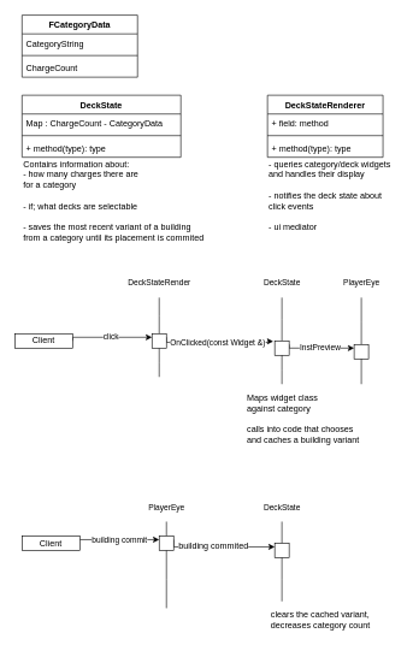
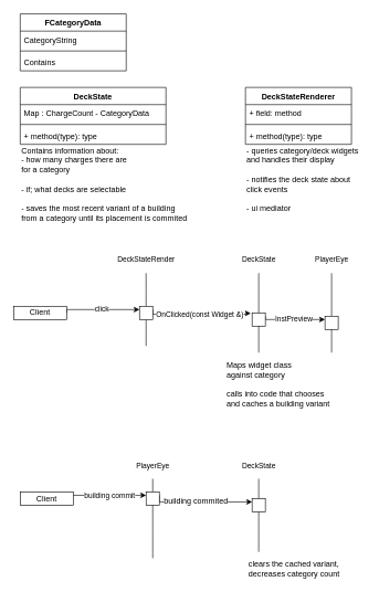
  <mxCell id="0" />
  <mxCell id="1" parent="0" />
  <mxCell id="2" value="DeckStateRenderer" style="swimlane;fontStyle=1;align=center;verticalAlign=top;childLayout=stackLayout;horizontal=1;startSize=26;horizontalStack=0;resizeParent=1;resizeParentMax=0;resizeLast=0;collapsible=1;marginBottom=0;" vertex="1" parent="1"><mxGeometry x="370" y="131.5" width="160" height="86" as="geometry" /></mxCell>
  <mxCell id="3" value="+ field: method" style="text;strokeColor=none;fillColor=none;align=left;verticalAlign=top;spacingLeft=4;spacingRight=4;overflow=hidden;rotatable=0;points=[[0,0.5],[1,0.5]];portConstraint=eastwest;" vertex="1" parent="2"><mxGeometry y="26" width="160" height="26" as="geometry" /></mxCell>
  <mxCell id="4" value="" style="line;strokeWidth=1;fillColor=none;align=left;verticalAlign=middle;spacingTop=-1;spacingLeft=3;spacingRight=3;rotatable=0;labelPosition=right;points=[];portConstraint=eastwest;" vertex="1" parent="2"><mxGeometry y="52" width="160" height="8" as="geometry" /></mxCell>
  <mxCell id="5" value="+ method(type): type" style="text;strokeColor=none;fillColor=none;align=left;verticalAlign=top;spacingLeft=4;spacingRight=4;overflow=hidden;rotatable=0;points=[[0,0.5],[1,0.5]];portConstraint=eastwest;" vertex="1" parent="2"><mxGeometry y="60" width="160" height="26" as="geometry" /></mxCell>
  <mxCell id="6" value="DeckState" style="swimlane;fontStyle=1;align=center;verticalAlign=top;childLayout=stackLayout;horizontal=1;startSize=26;horizontalStack=0;resizeParent=1;resizeParentMax=0;resizeLast=0;collapsible=1;marginBottom=0;" vertex="1" parent="1"><mxGeometry x="30" y="131.5" width="220" height="86" as="geometry" /></mxCell>
  <mxCell id="7" value="Map : ChargeCount - CategoryData" style="text;strokeColor=none;fillColor=none;align=left;verticalAlign=top;spacingLeft=4;spacingRight=4;overflow=hidden;rotatable=0;points=[[0,0.5],[1,0.5]];portConstraint=eastwest;" vertex="1" parent="6"><mxGeometry y="26" width="220" height="26" as="geometry" /></mxCell>
  <mxCell id="8" value="" style="line;strokeWidth=1;fillColor=none;align=left;verticalAlign=middle;spacingTop=-1;spacingLeft=3;spacingRight=3;rotatable=0;labelPosition=right;points=[];portConstraint=eastwest;" vertex="1" parent="6"><mxGeometry y="52" width="220" height="8" as="geometry" /></mxCell>
  <mxCell id="9" value="+ method(type): type" style="text;strokeColor=none;fillColor=none;align=left;verticalAlign=top;spacingLeft=4;spacingRight=4;overflow=hidden;rotatable=0;points=[[0,0.5],[1,0.5]];portConstraint=eastwest;" vertex="1" parent="6"><mxGeometry y="60" width="220" height="26" as="geometry" /></mxCell>
  <mxCell id="10" value="Contains information about:&lt;br&gt;- how many charges there are&lt;br&gt;for a category&lt;br&gt;&lt;br&gt;- if; what decks are selectable&lt;br&gt;&lt;br&gt;- saves the most recent variant of a building&lt;br&gt;from a category until its placement is commited&lt;br&gt;&lt;br&gt;" style="text;html=1;resizable=0;points=[];autosize=1;align=left;verticalAlign=top;spacingTop=-4;" vertex="1" parent="1"><mxGeometry x="30" y="217.5" width="270" height="130" as="geometry" /></mxCell>
  <mxCell id="11" value="- queries category/deck widgets&lt;br&gt;and handles their display&lt;br&gt;&lt;br&gt;- notifies the deck state about&lt;br&gt;click events&lt;br&gt;&lt;br&gt;- ui mediator&lt;br&gt;&lt;br&gt;&lt;br&gt;" style="text;html=1;resizable=0;points=[];autosize=1;align=left;verticalAlign=top;spacingTop=-4;" vertex="1" parent="1"><mxGeometry x="370" y="217.5" width="180" height="130" as="geometry" /></mxCell>
  <mxCell id="12" value="DeckStateRender" style="edgeStyle=orthogonalEdgeStyle;rounded=0;orthogonalLoop=1;jettySize=auto;html=1;exitX=0.5;exitY=0;exitDx=0;exitDy=0;endArrow=none;endFill=0;" edge="1" parent="1" source="15"><mxGeometry x="1" y="20" relative="1" as="geometry"><mxPoint x="220" y="412" as="targetPoint" /><mxPoint x="20" y="-20" as="offset" /></mxGeometry></mxCell>
  <mxCell id="13" style="edgeStyle=orthogonalEdgeStyle;rounded=0;orthogonalLoop=1;jettySize=auto;html=1;exitX=0.5;exitY=1;exitDx=0;exitDy=0;endArrow=none;endFill=0;" edge="1" parent="1" source="15"><mxGeometry relative="1" as="geometry"><mxPoint x="220" y="522" as="targetPoint" /></mxGeometry></mxCell>
  <mxCell id="14" value="OnClicked(const Widget &amp;amp;)" style="edgeStyle=orthogonalEdgeStyle;rounded=0;orthogonalLoop=1;jettySize=auto;html=1;exitX=1;exitY=0.25;exitDx=0;exitDy=0;entryX=-0.1;entryY=0.033;entryDx=0;entryDy=0;entryPerimeter=0;endArrow=classic;endFill=1;" edge="1" parent="1" source="15" target="20"><mxGeometry relative="1" as="geometry"><Array as="points"><mxPoint x="230" y="474" /><mxPoint x="370" y="474" /><mxPoint x="370" y="473" /></Array></mxGeometry></mxCell>
  <mxCell id="15" value="" style="rounded=0;whiteSpace=wrap;html=1;" vertex="1" parent="1"><mxGeometry x="210" y="462" width="20" height="20" as="geometry" /></mxCell>
  <mxCell id="16" value="click" style="edgeStyle=orthogonalEdgeStyle;rounded=0;orthogonalLoop=1;jettySize=auto;html=1;exitX=1;exitY=0.5;exitDx=0;exitDy=0;entryX=0;entryY=0.25;entryDx=0;entryDy=0;" edge="1" parent="1" source="17" target="15"><mxGeometry relative="1" as="geometry"><mxPoint x="190" y="482" as="targetPoint" /><Array as="points"><mxPoint x="100" y="467" /></Array></mxGeometry></mxCell>
  <mxCell id="17" value="Client" style="rounded=0;whiteSpace=wrap;html=1;" vertex="1" parent="1"><mxGeometry x="20" y="462" width="80" height="20" as="geometry" /></mxCell>
  <mxCell id="18" value="DeckState" style="edgeStyle=orthogonalEdgeStyle;rounded=0;orthogonalLoop=1;jettySize=auto;html=1;exitX=0.5;exitY=0;exitDx=0;exitDy=0;endArrow=none;endFill=0;" edge="1" source="20" parent="1"><mxGeometry x="1" y="20" relative="1" as="geometry"><mxPoint x="390" y="412" as="targetPoint" /><mxPoint x="20" y="-20" as="offset" /></mxGeometry></mxCell>
  <mxCell id="19" value="InstPreview" style="edgeStyle=orthogonalEdgeStyle;rounded=0;orthogonalLoop=1;jettySize=auto;html=1;exitX=1;exitY=0.25;exitDx=0;exitDy=0;entryX=0;entryY=0.25;entryDx=0;entryDy=0;endArrow=classic;endFill=1;" edge="1" parent="1" source="20" target="23"><mxGeometry relative="1" as="geometry"><Array as="points"><mxPoint x="400" y="482" /></Array></mxGeometry></mxCell>
  <mxCell id="20" value="" style="rounded=0;whiteSpace=wrap;html=1;" vertex="1" parent="1"><mxGeometry x="380" y="472" width="20" height="20" as="geometry" /></mxCell>
  <mxCell id="21" style="edgeStyle=orthogonalEdgeStyle;rounded=0;orthogonalLoop=1;jettySize=auto;html=1;exitX=0.5;exitY=1;exitDx=0;exitDy=0;endArrow=none;endFill=0;" edge="1" source="20" parent="1"><mxGeometry relative="1" as="geometry"><mxPoint x="390" y="532" as="targetPoint" /></mxGeometry></mxCell>
  <mxCell id="22" value="PlayerEye" style="edgeStyle=orthogonalEdgeStyle;rounded=0;orthogonalLoop=1;jettySize=auto;html=1;exitX=0.5;exitY=0;exitDx=0;exitDy=0;endArrow=none;endFill=0;" edge="1" source="23" parent="1"><mxGeometry x="1" y="20" relative="1" as="geometry"><mxPoint x="500" y="412" as="targetPoint" /><mxPoint x="20" y="-20" as="offset" /></mxGeometry></mxCell>
  <mxCell id="23" value="" style="rounded=0;whiteSpace=wrap;html=1;" vertex="1" parent="1"><mxGeometry x="490" y="477" width="20" height="20" as="geometry" /></mxCell>
  <mxCell id="24" style="edgeStyle=orthogonalEdgeStyle;rounded=0;orthogonalLoop=1;jettySize=auto;html=1;exitX=0.5;exitY=1;exitDx=0;exitDy=0;endArrow=none;endFill=0;" edge="1" source="23" parent="1"><mxGeometry relative="1" as="geometry"><mxPoint x="500" y="532" as="targetPoint" /></mxGeometry></mxCell>
  <mxCell id="25" value="Maps widget class&lt;br&gt;against category&lt;br&gt;&lt;br&gt;calls into code that chooses&amp;nbsp;&lt;br&gt;and caches a building variant&lt;br&gt;&lt;br&gt;" style="text;html=1;resizable=0;points=[];autosize=1;align=left;verticalAlign=top;spacingTop=-4;" vertex="1" parent="1"><mxGeometry x="340" y="542" width="170" height="90" as="geometry" /></mxCell>
  <mxCell id="26" value="building commit&lt;br&gt;" style="edgeStyle=orthogonalEdgeStyle;rounded=0;orthogonalLoop=1;jettySize=auto;html=1;exitX=1;exitY=0.25;exitDx=0;exitDy=0;entryX=0;entryY=0.25;entryDx=0;entryDy=0;endArrow=classic;endFill=1;" edge="1" parent="1" source="27" target="31"><mxGeometry relative="1" as="geometry" /></mxCell>
  <mxCell id="27" value="Client" style="rounded=0;whiteSpace=wrap;html=1;" vertex="1" parent="1"><mxGeometry x="30" y="742.5" width="80" height="20" as="geometry" /></mxCell>
  <mxCell id="28" value="PlayerEye" style="edgeStyle=orthogonalEdgeStyle;rounded=0;orthogonalLoop=1;jettySize=auto;html=1;exitX=0.5;exitY=0;exitDx=0;exitDy=0;endArrow=none;endFill=0;" edge="1" parent="1" source="31"><mxGeometry x="1" y="20" relative="1" as="geometry"><mxPoint x="230" y="722.5" as="targetPoint" /><mxPoint x="20" y="-20" as="offset" /></mxGeometry></mxCell>
  <mxCell id="29" style="edgeStyle=orthogonalEdgeStyle;rounded=0;orthogonalLoop=1;jettySize=auto;html=1;exitX=1;exitY=0.25;exitDx=0;exitDy=0;entryX=0;entryY=0.25;entryDx=0;entryDy=0;endArrow=classic;endFill=1;" edge="1" parent="1" source="31" target="34"><mxGeometry relative="1" as="geometry"><Array as="points"><mxPoint x="240" y="757" /></Array></mxGeometry></mxCell>
  <mxCell id="30" value="building commited" style="text;html=1;resizable=0;points=[];align=center;verticalAlign=middle;labelBackgroundColor=#ffffff;" vertex="1" connectable="0" parent="29"><mxGeometry x="-0.147" y="2" relative="1" as="geometry"><mxPoint as="offset" /></mxGeometry></mxCell>
  <mxCell id="31" value="" style="rounded=0;whiteSpace=wrap;html=1;" vertex="1" parent="1"><mxGeometry x="220" y="742.5" width="20" height="20" as="geometry" /></mxCell>
  <mxCell id="32" style="edgeStyle=orthogonalEdgeStyle;rounded=0;orthogonalLoop=1;jettySize=auto;html=1;exitX=0.5;exitY=1;exitDx=0;exitDy=0;endArrow=none;endFill=0;" edge="1" parent="1" source="31"><mxGeometry relative="1" as="geometry"><mxPoint x="230" y="842.5" as="targetPoint" /></mxGeometry></mxCell>
  <mxCell id="33" value="DeckState" style="edgeStyle=orthogonalEdgeStyle;rounded=0;orthogonalLoop=1;jettySize=auto;html=1;exitX=0.5;exitY=0;exitDx=0;exitDy=0;endArrow=none;endFill=0;" edge="1" parent="1" source="34"><mxGeometry x="1" y="20" relative="1" as="geometry"><mxPoint x="390" y="722.5" as="targetPoint" /><mxPoint x="20" y="-20" as="offset" /></mxGeometry></mxCell>
  <mxCell id="34" value="" style="rounded=0;whiteSpace=wrap;html=1;" vertex="1" parent="1"><mxGeometry x="380" y="752.5" width="20" height="20" as="geometry" /></mxCell>
  <mxCell id="35" style="edgeStyle=orthogonalEdgeStyle;rounded=0;orthogonalLoop=1;jettySize=auto;html=1;exitX=0.5;exitY=1;exitDx=0;exitDy=0;endArrow=none;endFill=0;" edge="1" parent="1" source="34"><mxGeometry relative="1" as="geometry"><mxPoint x="390" y="833" as="targetPoint" /></mxGeometry></mxCell>
  <mxCell id="36" value="clears the cached variant,&lt;br&gt;decreases category count&lt;br&gt;" style="text;html=1;resizable=0;points=[];autosize=1;align=left;verticalAlign=top;spacingTop=-4;" vertex="1" parent="1"><mxGeometry x="373" y="842" width="150" height="30" as="geometry" /></mxCell>
  <mxCell id="37" value="FCategoryData" style="swimlane;fontStyle=1;align=center;verticalAlign=top;childLayout=stackLayout;horizontal=1;startSize=26;horizontalStack=0;resizeParent=1;resizeParentMax=0;resizeLast=0;collapsible=1;marginBottom=0;" vertex="1" parent="1"><mxGeometry x="30" y="20.5" width="160" height="86" as="geometry" /></mxCell>
  <mxCell id="38" value="CategoryString" style="text;strokeColor=none;fillColor=none;align=left;verticalAlign=top;spacingLeft=4;spacingRight=4;overflow=hidden;rotatable=0;points=[[0,0.5],[1,0.5]];portConstraint=eastwest;" vertex="1" parent="37"><mxGeometry y="26" width="160" height="26" as="geometry" /></mxCell>
  <mxCell id="39" value="" style="line;strokeWidth=1;fillColor=none;align=left;verticalAlign=middle;spacingTop=-1;spacingLeft=3;spacingRight=3;rotatable=0;labelPosition=right;points=[];portConstraint=eastwest;" vertex="1" parent="37"><mxGeometry y="52" width="160" height="8" as="geometry" /></mxCell>
- <mxCell id="40" value="ChargeCount" style="text;strokeColor=none;fillColor=none;align=left;verticalAlign=top;spacingLeft=4;spacingRight=4;overflow=hidden;rotatable=0;points=[[0,0.5],[1,0.5]];portConstraint=eastwest;" vertex="1" parent="37"><mxGeometry y="60" width="160" height="26" as="geometry" /></mxCell>
+ <mxCell id="40" value="Contains" style="text;strokeColor=none;fillColor=none;align=left;verticalAlign=top;spacingLeft=4;spacingRight=4;overflow=hidden;rotatable=0;points=[[0,0.5],[1,0.5]];portConstraint=eastwest;" vertex="1" parent="37"><mxGeometry y="60" width="160" height="26" as="geometry" /></mxCell>
